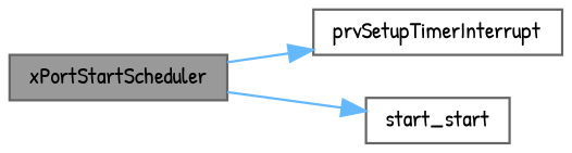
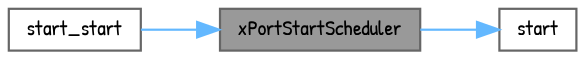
  digraph {
    fontname="Patrick Hand"
    rankdir=LR
    node [color=grey40 fillcolor=white fontname="Patrick Hand" fontsize=10 shape=box style=filled]
    edge [color=steelblue1 fontname="Patrick Hand" fontsize=10 labelfontname=Helvetica labelfontsize=10 style=solid]
    n1 [color=gray40 fillcolor=grey60 fontcolor=black height=0.2 label=xPortStartScheduler width=0.4]
-   n2 [height=0.2 label=prvSetupTimerInterrupt width=0.4]
+   n2 [height=0.2 label=start width=0.4]
    n3 [height=0.2 label=start_start width=0.4]
    n1 -> n2
-   n1 -> n3
+   n3 -> n1
  }
